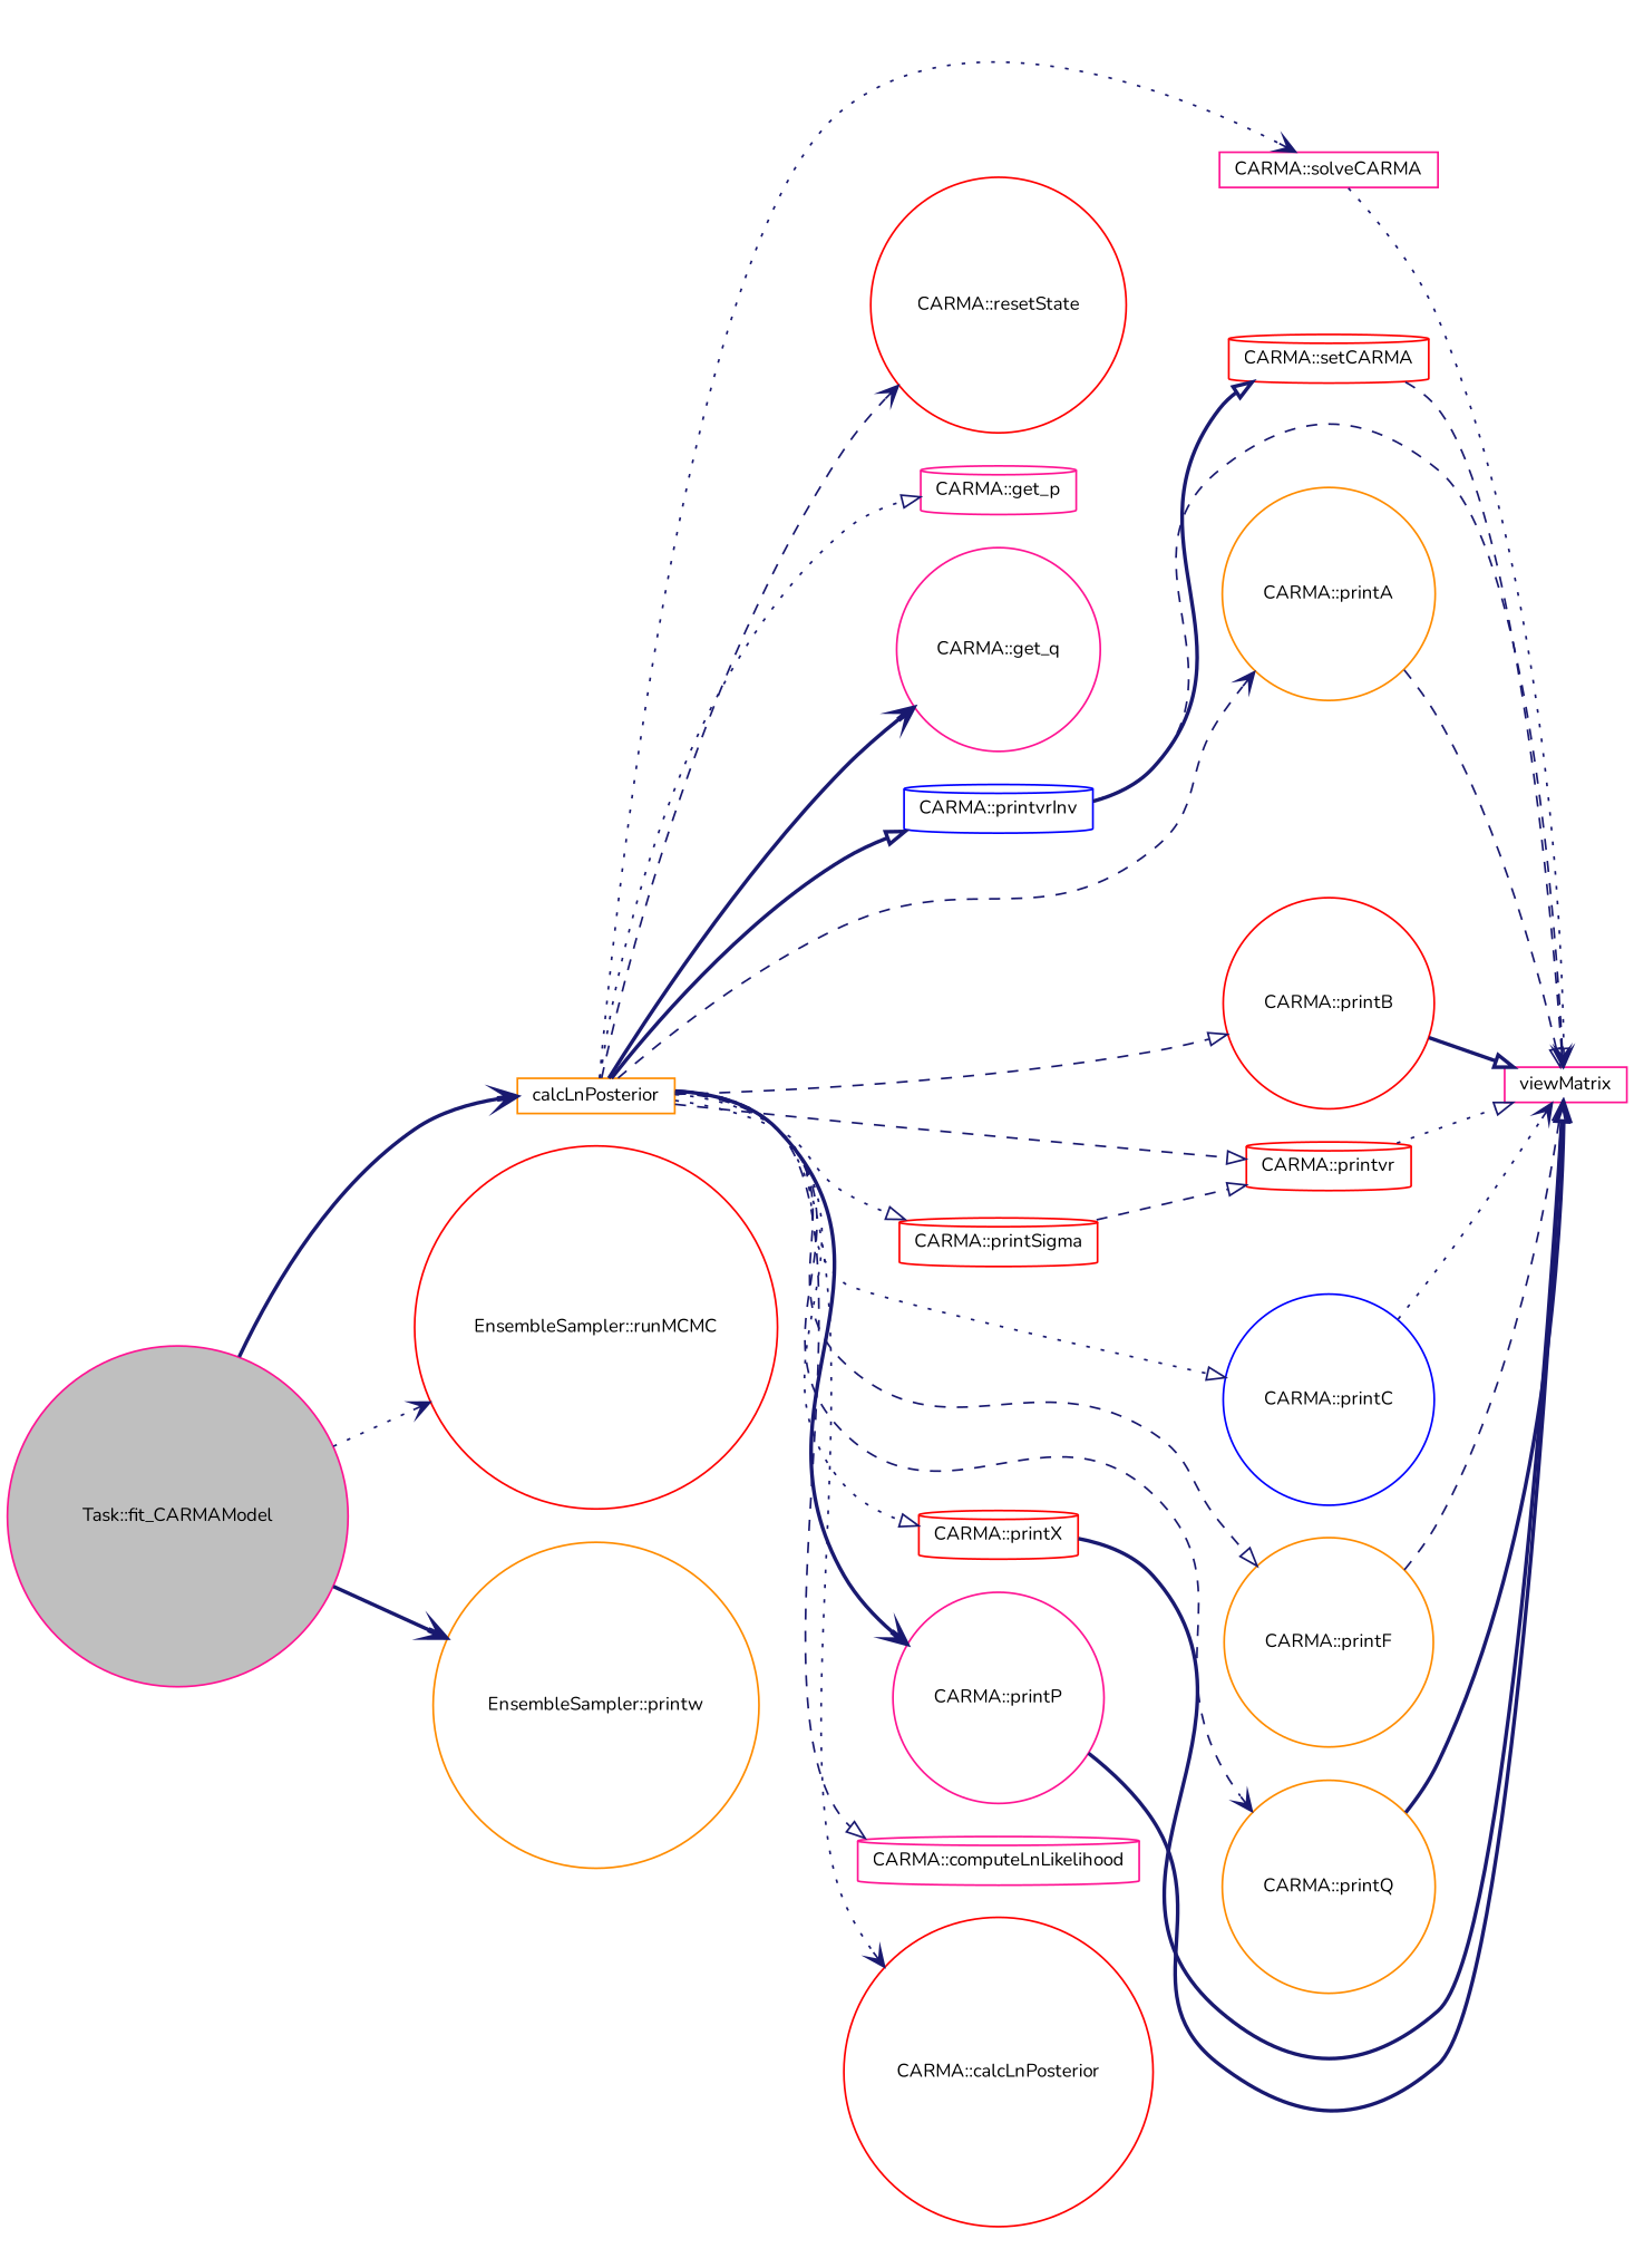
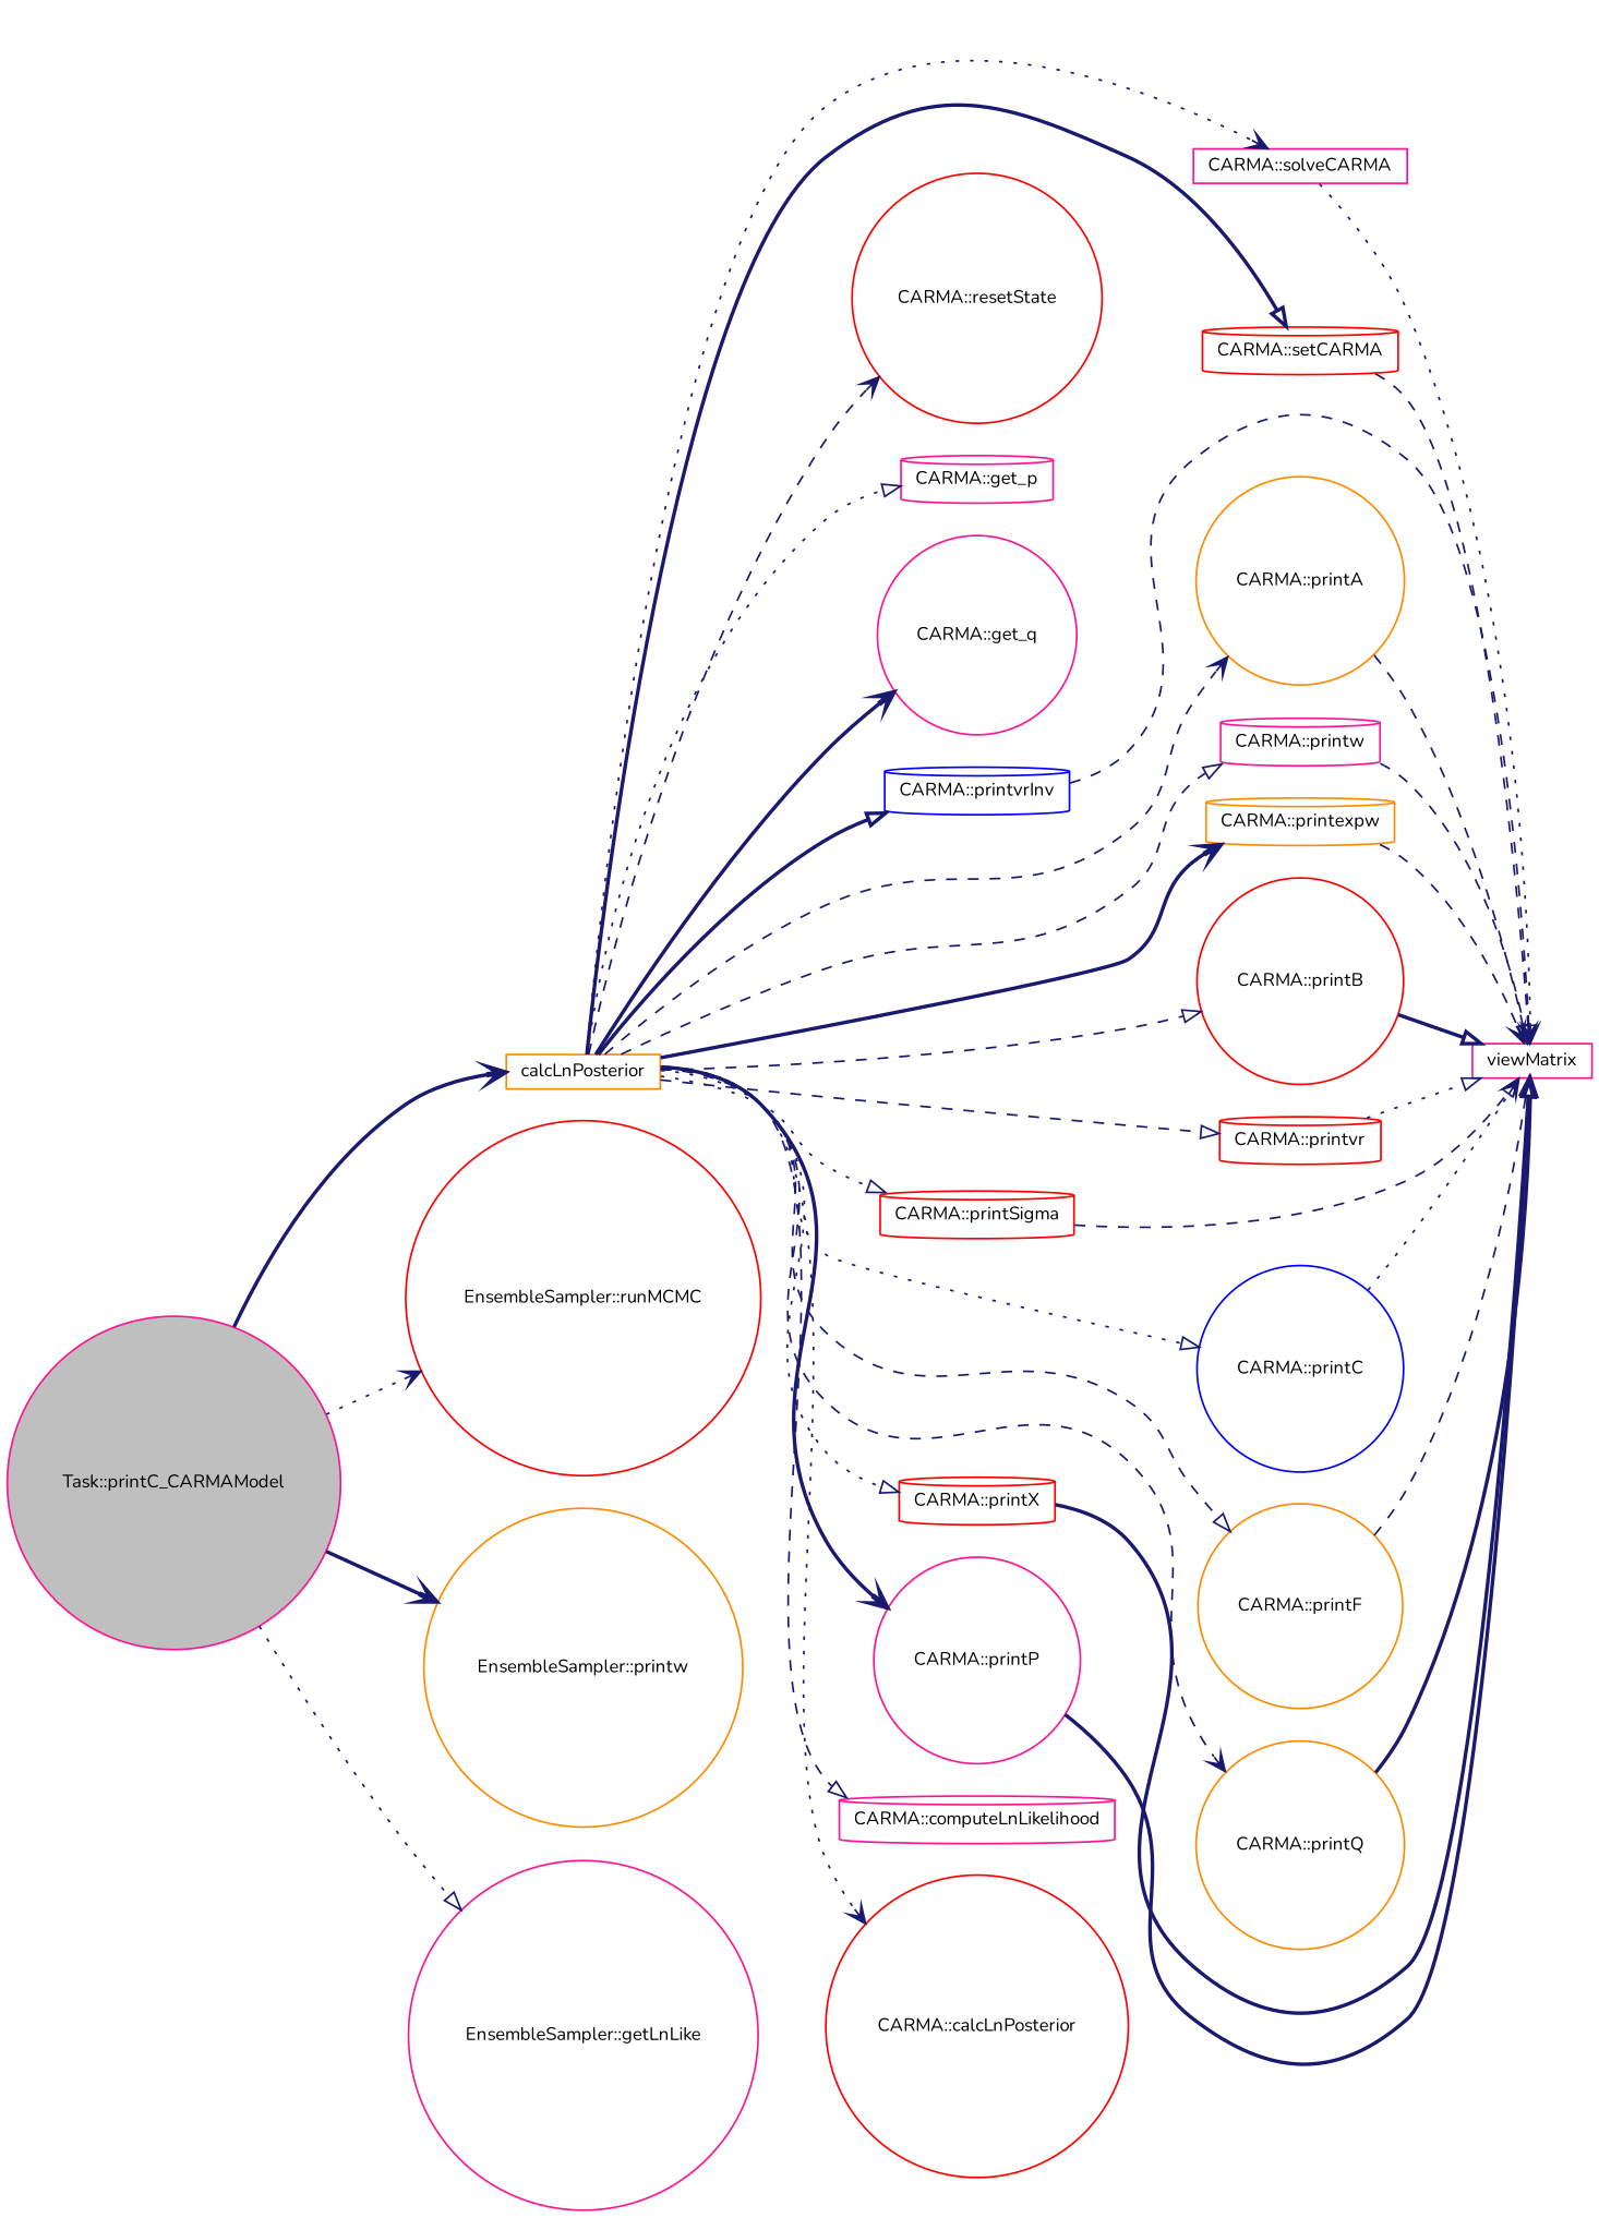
  digraph {
    fontname=Nunito
    rankdir=LR
    node [color=deeppink fillcolor=white fontname=Nunito fontsize=10 shape=circle style=filled]
    edge [arrowhead=onormal color=midnightblue fontname=Nunito fontsize=10 labelfontname=Helvetica labelfontsize=10 style=dashed]
-   n1 [fillcolor=grey75 fontcolor=black height=0.2 label="Task::fit_CARMAModel" width=0.4]
+   n1 [fillcolor=grey75 fontcolor=black height=0.2 label="Task::printC_CARMAModel" width=0.4]
    n2 [color=darkorange height=0.2 label=calcLnPosterior shape=box width=0.4]
    n3 [color=red height=0.2 label="EnsembleSampler::runMCMC" width=0.4]
    n4 [color=darkorange height=0.2 label="EnsembleSampler::printw" width=0.4]
+   n5 [height=0.2 label="EnsembleSampler::getLnLike" width=0.4]
    n6 [color=red height=0.2 label="CARMA::setCARMA" shape=cylinder width=0.4]
    n7 [height=0.2 label="CARMA::solveCARMA" shape=box width=0.4]
    n8 [color=red height=0.2 label="CARMA::resetState" width=0.4]
    n9 [height=0.2 label="CARMA::get_p" shape=cylinder width=0.4]
    n10 [height=0.2 label="CARMA::get_q" width=0.4]
    n11 [color=darkorange height=0.2 label="CARMA::printA" width=0.4]
+   n12 [height=0.2 label="CARMA::printw" shape=cylinder width=0.4]
+   n13 [color=darkorange height=0.2 label="CARMA::printexpw" shape=cylinder width=0.4]
    n14 [color=red height=0.2 label="CARMA::printvr" shape=cylinder width=0.4]
    n15 [color=blue height=0.2 label="CARMA::printvrInv" shape=cylinder width=0.4]
    n16 [color=red height=0.2 label="CARMA::printB" width=0.4]
    n17 [color=blue height=0.2 label="CARMA::printC" width=0.4]
    n18 [color=darkorange height=0.2 label="CARMA::printF" width=0.4]
    n19 [color=darkorange height=0.2 label="CARMA::printQ" width=0.4]
    n20 [color=red height=0.2 label="CARMA::printSigma" shape=cylinder width=0.4]
    n21 [color=red height=0.2 label="CARMA::printX" shape=cylinder width=0.4]
    n22 [height=0.2 label="CARMA::printP" width=0.4]
    n23 [height=0.2 label="CARMA::computeLnLikelihood" shape=cylinder width=0.4]
    n24 [color=red height=0.2 label="CARMA::calcLnPosterior" width=0.4]
    n25 [height=0.2 label=viewMatrix shape=box width=0.4]
    n1 -> n2 [arrowhead=vee style=bold]
    n1 -> n3 [arrowhead=vee style=dotted]
    n1 -> n4 [arrowhead=vee style=bold]
-   n15 -> n6 [style=bold]
+   n1 -> n5 [style=dotted]
+   n2 -> n6 [style=bold]
    n2 -> n7 [arrowhead=vee style=dotted]
    n2 -> n8 [arrowhead=vee]
    n2 -> n9 [style=dotted]
    n2 -> n10 [arrowhead=vee style=bold]
    n2 -> n11 [arrowhead=vee]
+   n2 -> n12
+   n2 -> n13 [arrowhead=vee style=bold]
    n2 -> n14
    n2 -> n15 [style=bold]
    n2 -> n16
    n2 -> n17 [style=dotted]
    n2 -> n18
    n2 -> n19 [arrowhead=vee]
    n2 -> n20 [style=dotted]
    n2 -> n21 [style=dotted]
    n2 -> n22 [arrowhead=vee style=bold]
    n2 -> n23
    n2 -> n24 [arrowhead=vee style=dotted]
    n6 -> n25 [arrowhead=vee]
    n7 -> n25 [arrowhead=vee style=dotted]
    n11 -> n25
+   n12 -> n25
+   n13 -> n25 [arrowhead=vee]
    n14 -> n25 [style=dotted]
    n15 -> n25
    n16 -> n25 [style=bold]
    n17 -> n25 [arrowhead=vee style=dotted]
    n18 -> n25
    n19 -> n25 [style=bold]
-   n20 -> n14
+   n20 -> n25
    n21 -> n25 [style=bold]
    n22 -> n25 [style=bold]
  }
